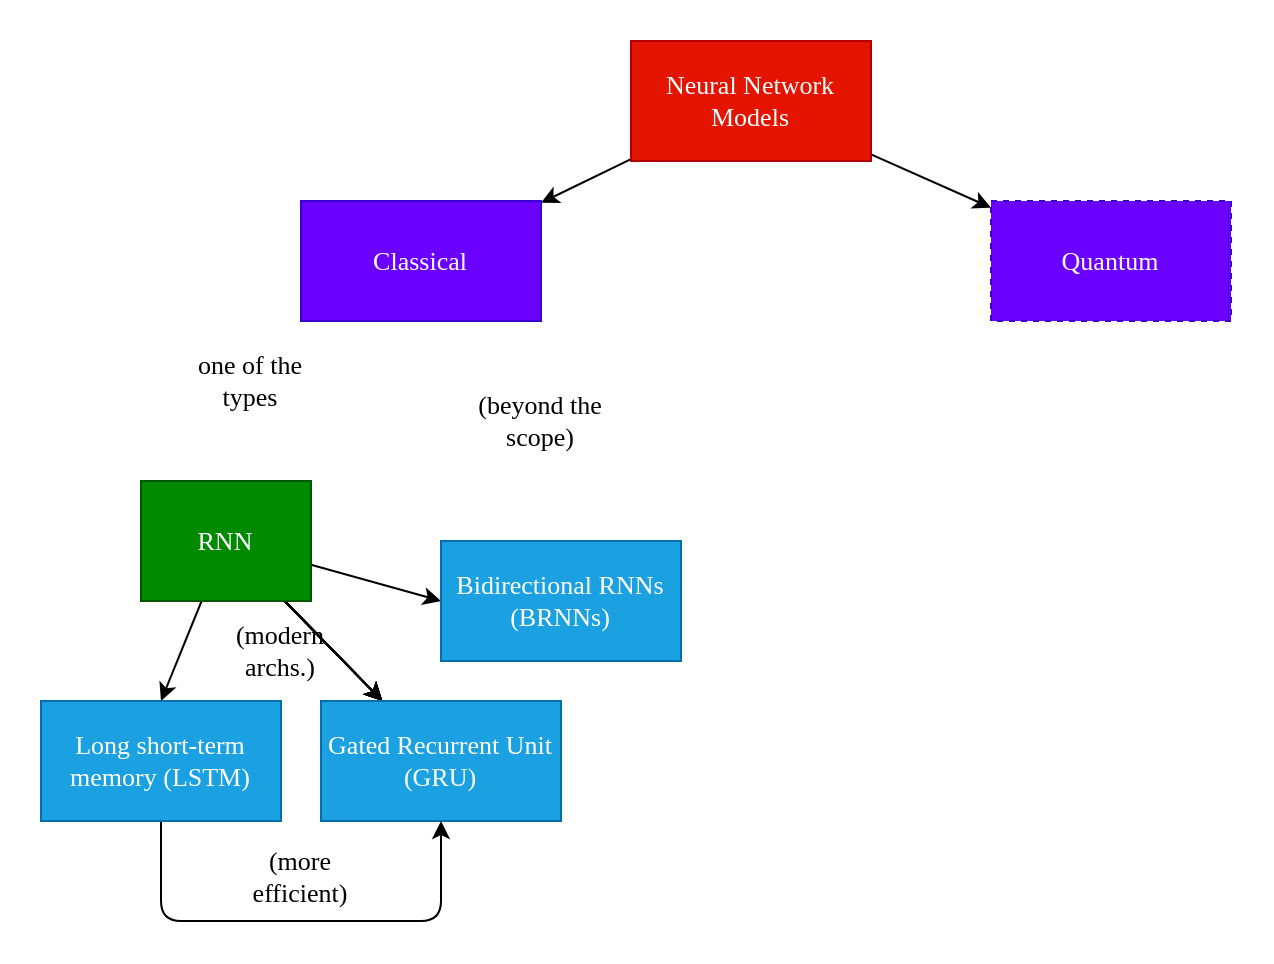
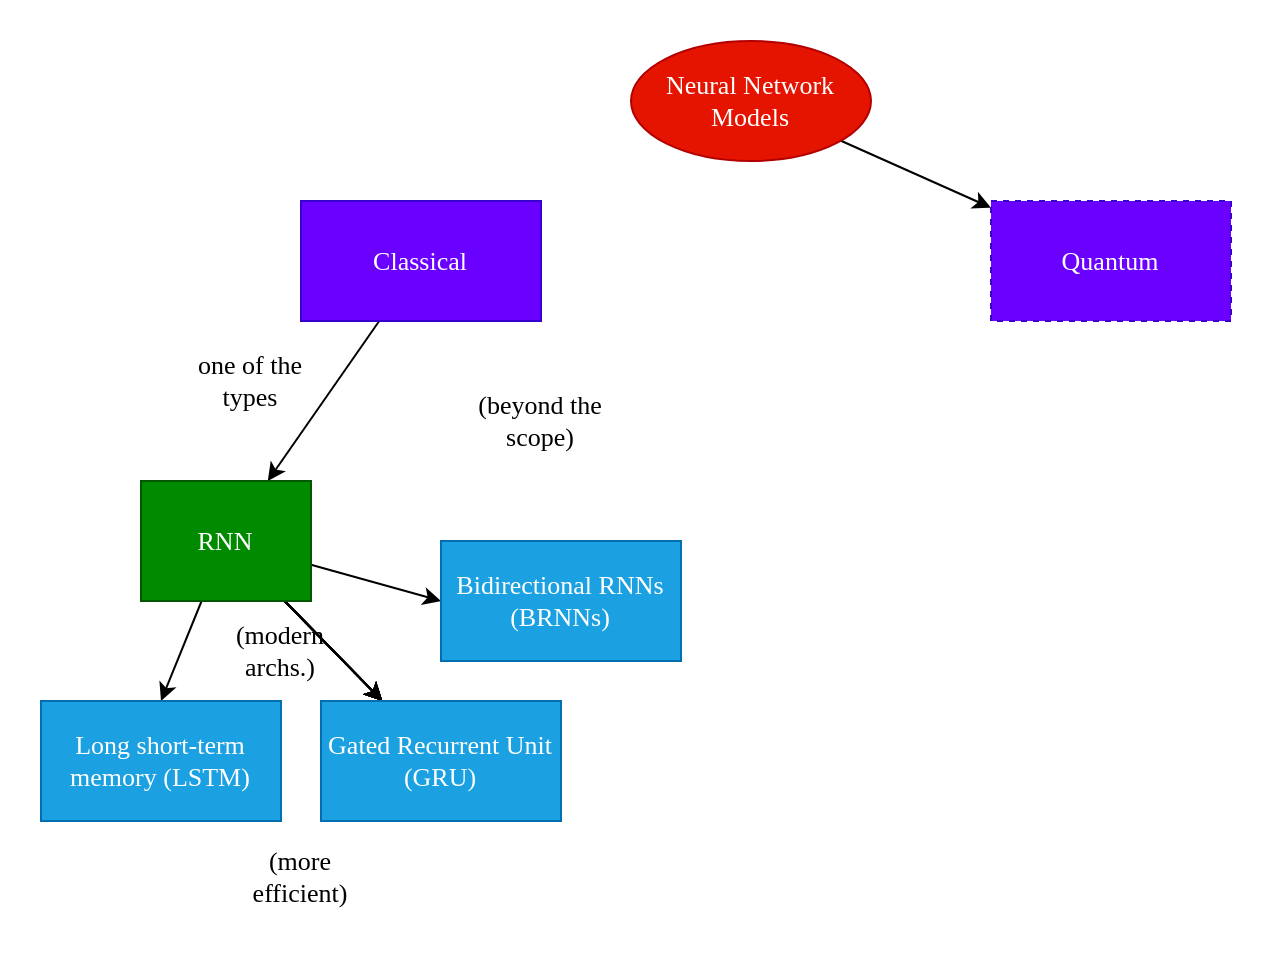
  <mxCell id="0" />
  <mxCell id="1" parent="0" />
- <mxCell id="2" value="" style="edgeStyle=none;html=1;fontSize=13;" edge="1" source="4" target="6" parent="1"><mxGeometry relative="1" as="geometry" /></mxCell>
  <mxCell id="3" value="" style="edgeStyle=none;html=1;fontSize=13;" edge="1" source="4" target="7" parent="1"><mxGeometry relative="1" as="geometry" /></mxCell>
- <mxCell id="4" value="Neural Network Models" style="whiteSpace=wrap;html=1;fontFamily=IBM Plex Sans;fillColor=#e51400;fontColor=#ffffff;strokeColor=#B20000;fontSize=13;" vertex="1" parent="1"><mxGeometry x="315" y="20" width="120" height="60" as="geometry" /></mxCell>
+ <mxCell id="4" value="Neural Network Models" style="ellipse;whiteSpace=wrap;html=1;fontFamily=IBM Plex Sans;fillColor=#e51400;fontColor=#ffffff;strokeColor=#B20000;fontSize=13;" vertex="1" parent="1"><mxGeometry x="315" y="20" width="120" height="60" as="geometry" /></mxCell>
+ <mxCell id="5" value="" style="edgeStyle=none;html=1;fontSize=13;" edge="1" source="6" target="18" parent="1"><mxGeometry relative="1" as="geometry" /></mxCell>
  <mxCell id="6" value="Classical" style="whiteSpace=wrap;html=1;fontFamily=IBM Plex Sans;fillColor=#6a00ff;fontColor=#ffffff;strokeColor=#3700CC;fontSize=13;" vertex="1" parent="1"><mxGeometry x="150" y="100" width="120" height="60" as="geometry" /></mxCell>
  <mxCell id="7" value="Quantum" style="whiteSpace=wrap;html=1;fontFamily=IBM Plex Sans;fillColor=#6a00ff;fontColor=#ffffff;strokeColor=#3700CC;fontSize=13;dashed=1;" vertex="1" parent="1"><mxGeometry x="495" y="100" width="120" height="60" as="geometry" /></mxCell>
  <mxCell id="8" value="" style="edgeStyle=none;html=1;" edge="1" source="18" target="21" parent="1"><mxGeometry relative="1" as="geometry" /></mxCell>
  <mxCell id="9" value="" style="edgeStyle=none;html=1;" edge="1" source="18" target="21" parent="1"><mxGeometry relative="1" as="geometry" /></mxCell>
  <mxCell id="10" value="" style="edgeStyle=none;html=1;" edge="1" source="18" target="21" parent="1"><mxGeometry relative="1" as="geometry" /></mxCell>
  <mxCell id="11" value="" style="edgeStyle=none;html=1;" edge="1" source="18" target="21" parent="1"><mxGeometry relative="1" as="geometry" /></mxCell>
  <mxCell id="12" value="" style="edgeStyle=none;html=1;" edge="1" source="18" target="21" parent="1"><mxGeometry relative="1" as="geometry" /></mxCell>
  <mxCell id="13" value="" style="edgeStyle=none;html=1;" edge="1" source="18" target="21" parent="1"><mxGeometry relative="1" as="geometry" /></mxCell>
  <mxCell id="14" value="" style="edgeStyle=none;html=1;" edge="1" source="18" target="21" parent="1"><mxGeometry relative="1" as="geometry" /></mxCell>
  <mxCell id="15" style="edgeStyle=none;html=1;entryX=0.5;entryY=0;entryDx=0;entryDy=0;" edge="1" source="18" target="23" parent="1"><mxGeometry relative="1" as="geometry"><mxPoint x="70" y="360" as="targetPoint" /></mxGeometry></mxCell>
  <mxCell id="16" value="" style="edgeStyle=none;html=1;" edge="1" source="18" target="21" parent="1"><mxGeometry relative="1" as="geometry" /></mxCell>
  <mxCell id="17" style="edgeStyle=none;html=1;entryX=0;entryY=0.5;entryDx=0;entryDy=0;" edge="1" source="18" target="24" parent="1"><mxGeometry relative="1" as="geometry" /></mxCell>
  <mxCell id="18" value="RNN" style="whiteSpace=wrap;html=1;fontFamily=IBM Plex Sans;fillColor=#008a00;fontColor=#ffffff;strokeColor=#005700;fontSize=13;" vertex="1" parent="1"><mxGeometry x="70" y="240" width="85" height="60" as="geometry" /></mxCell>
  <mxCell id="19" value="one of the&lt;br&gt;types" style="text;strokeColor=none;align=center;fillColor=none;html=1;verticalAlign=middle;whiteSpace=wrap;rounded=0;fontFamily=IBM Plex Sans;fontSize=13;" vertex="1" parent="1"><mxGeometry x="95" y="175" width="60" height="30" as="geometry" /></mxCell>
  <mxCell id="20" value="(modern archs.)" style="text;strokeColor=none;align=center;fillColor=none;html=1;verticalAlign=middle;whiteSpace=wrap;rounded=0;fontFamily=IBM Plex Sans;fontSize=13;" vertex="1" parent="1"><mxGeometry x="110" y="310" width="60" height="30" as="geometry" /></mxCell>
  <mxCell id="21" value="Gated Recurrent Unit (GRU)" style="whiteSpace=wrap;html=1;fontFamily=IBM Plex Sans;fillColor=#1ba1e2;fontColor=#ffffff;strokeColor=#006EAF;fontSize=13;" vertex="1" parent="1"><mxGeometry x="160" y="350" width="120" height="60" as="geometry" /></mxCell>
- <mxCell id="22" style="edgeStyle=none;html=1;entryX=0.5;entryY=1;entryDx=0;entryDy=0;" edge="1" source="23" target="21" parent="1"><mxGeometry relative="1" as="geometry"><mxPoint x="310" y="460" as="targetPoint" /><Array as="points"><mxPoint x="80" y="460" /><mxPoint x="220" y="460" /></Array></mxGeometry></mxCell>
  <mxCell id="23" value="Long short-term memory (LSTM)" style="whiteSpace=wrap;html=1;fontFamily=IBM Plex Sans;fillColor=#1ba1e2;fontColor=#ffffff;strokeColor=#006EAF;fontSize=13;" vertex="1" parent="1"><mxGeometry x="20" y="350" width="120" height="60" as="geometry" /></mxCell>
  <mxCell id="24" value="Bidirectional RNNs (BRNNs)" style="whiteSpace=wrap;html=1;fontFamily=IBM Plex Sans;fillColor=#1ba1e2;fontColor=#ffffff;strokeColor=#006EAF;fontSize=13;" vertex="1" parent="1"><mxGeometry x="220" y="270" width="120" height="60" as="geometry" /></mxCell>
  <mxCell id="25" value="(beyond the scope)" style="text;strokeColor=none;align=center;fillColor=none;html=1;verticalAlign=middle;whiteSpace=wrap;rounded=0;fontFamily=IBM Plex Sans;fontSize=13;" vertex="1" parent="1"><mxGeometry x="230" y="195" width="80" height="30" as="geometry" /></mxCell>
  <mxCell id="26" value="(more efficient)" style="text;strokeColor=none;align=center;fillColor=none;html=1;verticalAlign=middle;whiteSpace=wrap;rounded=0;fontFamily=IBM Plex Sans;fontSize=13;" vertex="1" parent="1"><mxGeometry x="120" y="423" width="60" height="30" as="geometry" /></mxCell>
